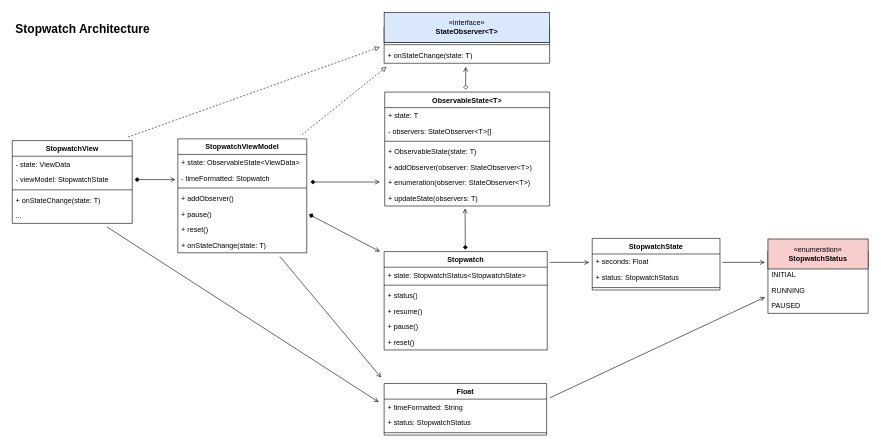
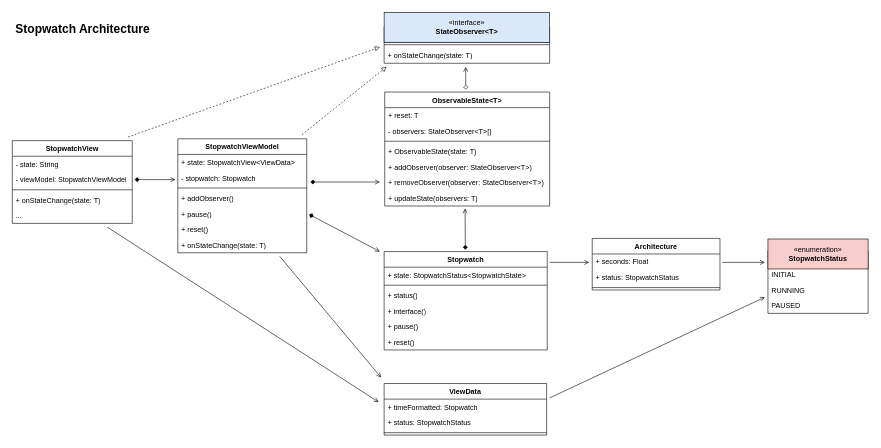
  <mxCell id="0" />
  <mxCell id="1" parent="0" />
  <mxCell id="2" value="Stopwatch" style="swimlane;fontStyle=1;align=center;verticalAlign=top;childLayout=stackLayout;horizontal=1;startSize=26;horizontalStack=0;resizeParent=1;resizeParentMax=0;resizeLast=0;collapsible=1;marginBottom=0;whiteSpace=wrap;html=1;" parent="1" vertex="1"><mxGeometry x="640" y="419" width="272" height="164" as="geometry"><mxRectangle x="250" y="305" width="100" height="30" as="alternateBounds" /></mxGeometry></mxCell>
  <mxCell id="3" value="+ state: StopwatchStatus&amp;lt;StopwatchState&amp;gt;" style="text;strokeColor=none;fillColor=none;align=left;verticalAlign=top;spacingLeft=4;spacingRight=4;overflow=hidden;rotatable=0;points=[[0,0.5],[1,0.5]];portConstraint=eastwest;whiteSpace=wrap;html=1;" parent="2" vertex="1"><mxGeometry y="26" width="272" height="26" as="geometry" /></mxCell>
  <mxCell id="4" value="" style="line;strokeWidth=1;fillColor=none;align=left;verticalAlign=middle;spacingTop=-1;spacingLeft=3;spacingRight=3;rotatable=0;labelPosition=right;points=[];portConstraint=eastwest;strokeColor=inherit;" parent="2" vertex="1"><mxGeometry y="52" width="272" height="8" as="geometry" /></mxCell>
  <mxCell id="5" value="+ status()" style="text;strokeColor=none;fillColor=none;align=left;verticalAlign=top;spacingLeft=4;spacingRight=4;overflow=hidden;rotatable=0;points=[[0,0.5],[1,0.5]];portConstraint=eastwest;whiteSpace=wrap;html=1;" parent="2" vertex="1"><mxGeometry y="60" width="272" height="26" as="geometry" /></mxCell>
- <mxCell id="6" value="+ resume()" style="text;strokeColor=none;fillColor=none;align=left;verticalAlign=top;spacingLeft=4;spacingRight=4;overflow=hidden;rotatable=0;points=[[0,0.5],[1,0.5]];portConstraint=eastwest;whiteSpace=wrap;html=1;" parent="2" vertex="1"><mxGeometry y="86" width="272" height="26" as="geometry" /></mxCell>
+ <mxCell id="6" value="+ interface()" style="text;strokeColor=none;fillColor=none;align=left;verticalAlign=top;spacingLeft=4;spacingRight=4;overflow=hidden;rotatable=0;points=[[0,0.5],[1,0.5]];portConstraint=eastwest;whiteSpace=wrap;html=1;" parent="2" vertex="1"><mxGeometry y="86" width="272" height="26" as="geometry" /></mxCell>
  <mxCell id="7" value="+ pause()" style="text;strokeColor=none;fillColor=none;align=left;verticalAlign=top;spacingLeft=4;spacingRight=4;overflow=hidden;rotatable=0;points=[[0,0.5],[1,0.5]];portConstraint=eastwest;whiteSpace=wrap;html=1;" parent="2" vertex="1"><mxGeometry y="112" width="272" height="26" as="geometry" /></mxCell>
  <mxCell id="8" value="+ reset()" style="text;strokeColor=none;fillColor=none;align=left;verticalAlign=top;spacingLeft=4;spacingRight=4;overflow=hidden;rotatable=0;points=[[0,0.5],[1,0.5]];portConstraint=eastwest;whiteSpace=wrap;html=1;" parent="2" vertex="1"><mxGeometry y="138" width="272" height="26" as="geometry" /></mxCell>
- <mxCell id="9" value="StopwatchState" style="swimlane;fontStyle=1;align=center;verticalAlign=top;childLayout=stackLayout;horizontal=1;startSize=26;horizontalStack=0;resizeParent=1;resizeParentMax=0;resizeLast=0;collapsible=1;marginBottom=0;whiteSpace=wrap;html=1;gradientColor=none;" parent="1" vertex="1"><mxGeometry x="987" y="397" width="213" height="86" as="geometry"><mxRectangle x="530" y="305" width="120" height="30" as="alternateBounds" /></mxGeometry></mxCell>
+ <mxCell id="9" value="Architecture" style="swimlane;fontStyle=1;align=center;verticalAlign=top;childLayout=stackLayout;horizontal=1;startSize=26;horizontalStack=0;resizeParent=1;resizeParentMax=0;resizeLast=0;collapsible=1;marginBottom=0;whiteSpace=wrap;html=1;gradientColor=none;" parent="1" vertex="1"><mxGeometry x="987" y="397" width="213" height="86" as="geometry"><mxRectangle x="530" y="305" width="120" height="30" as="alternateBounds" /></mxGeometry></mxCell>
  <mxCell id="10" value="+ seconds: Float" style="text;strokeColor=none;fillColor=none;align=left;verticalAlign=top;spacingLeft=4;spacingRight=4;overflow=hidden;rotatable=0;points=[[0,0.5],[1,0.5]];portConstraint=eastwest;whiteSpace=wrap;html=1;" parent="9" vertex="1"><mxGeometry y="26" width="213" height="26" as="geometry" /></mxCell>
  <mxCell id="11" value="+ status: StopwatchStatus" style="text;strokeColor=none;fillColor=none;align=left;verticalAlign=top;spacingLeft=4;spacingRight=4;overflow=hidden;rotatable=0;points=[[0,0.5],[1,0.5]];portConstraint=eastwest;whiteSpace=wrap;html=1;" parent="9" vertex="1"><mxGeometry y="52" width="213" height="26" as="geometry" /></mxCell>
  <mxCell id="12" value="" style="line;strokeWidth=1;fillColor=none;align=left;verticalAlign=middle;spacingTop=-1;spacingLeft=3;spacingRight=3;rotatable=0;labelPosition=right;points=[];portConstraint=eastwest;strokeColor=inherit;" parent="9" vertex="1"><mxGeometry y="78" width="213" height="8" as="geometry" /></mxCell>
  <mxCell id="13" value="" style="group" parent="1" vertex="1" connectable="0"><mxGeometry x="1280" y="398" width="167" height="124" as="geometry" /></mxCell>
  <mxCell id="14" value="Classname" style="swimlane;fontStyle=0;childLayout=stackLayout;horizontal=1;startSize=26;fillColor=none;horizontalStack=0;resizeParent=1;resizeParentMax=0;resizeLast=0;collapsible=1;marginBottom=0;whiteSpace=wrap;html=1;" parent="13" vertex="1"><mxGeometry y="20" width="167" height="104" as="geometry" /></mxCell>
  <mxCell id="15" value="INITIAL" style="text;strokeColor=none;fillColor=none;align=left;verticalAlign=top;spacingLeft=4;spacingRight=4;overflow=hidden;rotatable=0;points=[[0,0.5],[1,0.5]];portConstraint=eastwest;whiteSpace=wrap;html=1;" parent="14" vertex="1"><mxGeometry y="26" width="167" height="26" as="geometry" /></mxCell>
  <mxCell id="16" value="RUNNING" style="text;strokeColor=none;fillColor=none;align=left;verticalAlign=top;spacingLeft=4;spacingRight=4;overflow=hidden;rotatable=0;points=[[0,0.5],[1,0.5]];portConstraint=eastwest;whiteSpace=wrap;html=1;" parent="14" vertex="1"><mxGeometry y="52" width="167" height="26" as="geometry" /></mxCell>
  <mxCell id="17" value="PAUSED" style="text;strokeColor=none;fillColor=none;align=left;verticalAlign=top;spacingLeft=4;spacingRight=4;overflow=hidden;rotatable=0;points=[[0,0.5],[1,0.5]];portConstraint=eastwest;whiteSpace=wrap;html=1;" parent="14" vertex="1"><mxGeometry y="78" width="167" height="26" as="geometry" /></mxCell>
  <mxCell id="18" value="«enumeration»&lt;br&gt;&lt;b&gt;StopwatchStatus&lt;/b&gt;" style="html=1;whiteSpace=wrap;fillColor=#f8cecc;" parent="13" vertex="1"><mxGeometry width="167" height="50" as="geometry" /></mxCell>
  <mxCell id="19" value="StopwatchView" style="swimlane;fontStyle=1;align=center;verticalAlign=top;childLayout=stackLayout;horizontal=1;startSize=26;horizontalStack=0;resizeParent=1;resizeParentMax=0;resizeLast=0;collapsible=1;marginBottom=0;whiteSpace=wrap;html=1;" parent="1" vertex="1"><mxGeometry x="20" y="234" width="200" height="138" as="geometry" /></mxCell>
- <mxCell id="20" value="- state: ViewData" style="text;strokeColor=none;fillColor=none;align=left;verticalAlign=top;spacingLeft=4;spacingRight=4;overflow=hidden;rotatable=0;points=[[0,0.5],[1,0.5]];portConstraint=eastwest;whiteSpace=wrap;html=1;" parent="19" vertex="1"><mxGeometry y="26" width="200" height="26" as="geometry" /></mxCell>
- <mxCell id="21" value="- viewModel: StopwatchState" style="text;strokeColor=none;fillColor=none;align=left;verticalAlign=top;spacingLeft=4;spacingRight=4;overflow=hidden;rotatable=0;points=[[0,0.5],[1,0.5]];portConstraint=eastwest;whiteSpace=wrap;html=1;" parent="19" vertex="1"><mxGeometry y="52" width="200" height="26" as="geometry" /></mxCell>
+ <mxCell id="20" value="- state: String" style="text;strokeColor=none;fillColor=none;align=left;verticalAlign=top;spacingLeft=4;spacingRight=4;overflow=hidden;rotatable=0;points=[[0,0.5],[1,0.5]];portConstraint=eastwest;whiteSpace=wrap;html=1;" parent="19" vertex="1"><mxGeometry y="26" width="200" height="26" as="geometry" /></mxCell>
+ <mxCell id="21" value="- viewModel: StopwatchViewModel" style="text;strokeColor=none;fillColor=none;align=left;verticalAlign=top;spacingLeft=4;spacingRight=4;overflow=hidden;rotatable=0;points=[[0,0.5],[1,0.5]];portConstraint=eastwest;whiteSpace=wrap;html=1;" parent="19" vertex="1"><mxGeometry y="52" width="200" height="26" as="geometry" /></mxCell>
  <mxCell id="22" style="edgeStyle=orthogonalEdgeStyle;rounded=0;orthogonalLoop=1;jettySize=auto;html=1;endArrow=open;endFill=0;startArrow=diamond;startFill=1;" parent="19" edge="1"><mxGeometry relative="1" as="geometry"><mxPoint x="272" y="65" as="targetPoint" /><mxPoint x="204" y="65" as="sourcePoint" /></mxGeometry></mxCell>
  <mxCell id="23" value="" style="line;strokeWidth=1;fillColor=none;align=left;verticalAlign=middle;spacingTop=-1;spacingLeft=3;spacingRight=3;rotatable=0;labelPosition=right;points=[];portConstraint=eastwest;strokeColor=inherit;" parent="19" vertex="1"><mxGeometry y="78" width="200" height="8" as="geometry" /></mxCell>
  <mxCell id="24" value="+ onStateChange(state: T)" style="text;strokeColor=none;fillColor=none;align=left;verticalAlign=top;spacingLeft=4;spacingRight=4;overflow=hidden;rotatable=0;points=[[0,0.5],[1,0.5]];portConstraint=eastwest;whiteSpace=wrap;html=1;" parent="19" vertex="1"><mxGeometry y="86" width="200" height="26" as="geometry" /></mxCell>
  <mxCell id="25" value="..." style="text;strokeColor=none;fillColor=none;align=left;verticalAlign=top;spacingLeft=4;spacingRight=4;overflow=hidden;rotatable=0;points=[[0,0.5],[1,0.5]];portConstraint=eastwest;whiteSpace=wrap;html=1;" parent="19" vertex="1"><mxGeometry y="112" width="200" height="26" as="geometry" /></mxCell>
  <mxCell id="26" value="StopwatchViewModel" style="swimlane;fontStyle=1;align=center;verticalAlign=top;childLayout=stackLayout;horizontal=1;startSize=26;horizontalStack=0;resizeParent=1;resizeParentMax=0;resizeLast=0;collapsible=1;marginBottom=0;whiteSpace=wrap;html=1;" parent="1" vertex="1"><mxGeometry x="296" y="231" width="215" height="190" as="geometry" /></mxCell>
- <mxCell id="27" value="+ state: ObservableState&amp;lt;ViewData&amp;gt;" style="text;strokeColor=none;fillColor=none;align=left;verticalAlign=top;spacingLeft=4;spacingRight=4;overflow=hidden;rotatable=0;points=[[0,0.5],[1,0.5]];portConstraint=eastwest;whiteSpace=wrap;html=1;" parent="26" vertex="1"><mxGeometry y="26" width="215" height="26" as="geometry" /></mxCell>
- <mxCell id="28" value="- timeFormatted: Stopwatch" style="text;strokeColor=none;fillColor=none;align=left;verticalAlign=top;spacingLeft=4;spacingRight=4;overflow=hidden;rotatable=0;points=[[0,0.5],[1,0.5]];portConstraint=eastwest;whiteSpace=wrap;html=1;" parent="26" vertex="1"><mxGeometry y="52" width="215" height="26" as="geometry" /></mxCell>
+ <mxCell id="27" value="+ state: StopwatchView&amp;lt;ViewData&amp;gt;" style="text;strokeColor=none;fillColor=none;align=left;verticalAlign=top;spacingLeft=4;spacingRight=4;overflow=hidden;rotatable=0;points=[[0,0.5],[1,0.5]];portConstraint=eastwest;whiteSpace=wrap;html=1;" parent="26" vertex="1"><mxGeometry y="26" width="215" height="26" as="geometry" /></mxCell>
+ <mxCell id="28" value="- stopwatch: Stopwatch" style="text;strokeColor=none;fillColor=none;align=left;verticalAlign=top;spacingLeft=4;spacingRight=4;overflow=hidden;rotatable=0;points=[[0,0.5],[1,0.5]];portConstraint=eastwest;whiteSpace=wrap;html=1;" parent="26" vertex="1"><mxGeometry y="52" width="215" height="26" as="geometry" /></mxCell>
  <mxCell id="29" value="" style="line;strokeWidth=1;fillColor=none;align=left;verticalAlign=middle;spacingTop=-1;spacingLeft=3;spacingRight=3;rotatable=0;labelPosition=right;points=[];portConstraint=eastwest;strokeColor=inherit;" parent="26" vertex="1"><mxGeometry y="78" width="215" height="8" as="geometry" /></mxCell>
  <mxCell id="30" value="+ addObserver()" style="text;strokeColor=none;fillColor=none;align=left;verticalAlign=top;spacingLeft=4;spacingRight=4;overflow=hidden;rotatable=0;points=[[0,0.5],[1,0.5]];portConstraint=eastwest;whiteSpace=wrap;html=1;" parent="26" vertex="1"><mxGeometry y="86" width="215" height="26" as="geometry" /></mxCell>
  <mxCell id="31" value="+ pause()" style="text;strokeColor=none;fillColor=none;align=left;verticalAlign=top;spacingLeft=4;spacingRight=4;overflow=hidden;rotatable=0;points=[[0,0.5],[1,0.5]];portConstraint=eastwest;whiteSpace=wrap;html=1;" parent="26" vertex="1"><mxGeometry y="112" width="215" height="26" as="geometry" /></mxCell>
  <mxCell id="32" value="+ reset()" style="text;strokeColor=none;fillColor=none;align=left;verticalAlign=top;spacingLeft=4;spacingRight=4;overflow=hidden;rotatable=0;points=[[0,0.5],[1,0.5]];portConstraint=eastwest;whiteSpace=wrap;html=1;" parent="26" vertex="1"><mxGeometry y="138" width="215" height="26" as="geometry" /></mxCell>
  <mxCell id="33" value="+ onStateChange(state: T)" style="text;strokeColor=none;fillColor=none;align=left;verticalAlign=top;spacingLeft=4;spacingRight=4;overflow=hidden;rotatable=0;points=[[0,0.5],[1,0.5]];portConstraint=eastwest;whiteSpace=wrap;html=1;" parent="26" vertex="1"><mxGeometry y="164" width="215" height="26" as="geometry" /></mxCell>
- <mxCell id="34" value="Float" style="swimlane;fontStyle=1;align=center;verticalAlign=top;childLayout=stackLayout;horizontal=1;startSize=26;horizontalStack=0;resizeParent=1;resizeParentMax=0;resizeLast=0;collapsible=1;marginBottom=0;whiteSpace=wrap;html=1;" parent="1" vertex="1"><mxGeometry x="640" y="639" width="271" height="86" as="geometry"><mxRectangle x="530" y="305" width="120" height="30" as="alternateBounds" /></mxGeometry></mxCell>
- <mxCell id="35" value="+ timeFormatted: String" style="text;strokeColor=none;fillColor=none;align=left;verticalAlign=top;spacingLeft=4;spacingRight=4;overflow=hidden;rotatable=0;points=[[0,0.5],[1,0.5]];portConstraint=eastwest;whiteSpace=wrap;html=1;" parent="34" vertex="1"><mxGeometry y="26" width="271" height="26" as="geometry" /></mxCell>
+ <mxCell id="34" value="ViewData" style="swimlane;fontStyle=1;align=center;verticalAlign=top;childLayout=stackLayout;horizontal=1;startSize=26;horizontalStack=0;resizeParent=1;resizeParentMax=0;resizeLast=0;collapsible=1;marginBottom=0;whiteSpace=wrap;html=1;" parent="1" vertex="1"><mxGeometry x="640" y="639" width="271" height="86" as="geometry"><mxRectangle x="530" y="305" width="120" height="30" as="alternateBounds" /></mxGeometry></mxCell>
+ <mxCell id="35" value="+ timeFormatted: Stopwatch" style="text;strokeColor=none;fillColor=none;align=left;verticalAlign=top;spacingLeft=4;spacingRight=4;overflow=hidden;rotatable=0;points=[[0,0.5],[1,0.5]];portConstraint=eastwest;whiteSpace=wrap;html=1;" parent="34" vertex="1"><mxGeometry y="26" width="271" height="26" as="geometry" /></mxCell>
  <mxCell id="36" value="+ status: StopwatchStatus" style="text;strokeColor=none;fillColor=none;align=left;verticalAlign=top;spacingLeft=4;spacingRight=4;overflow=hidden;rotatable=0;points=[[0,0.5],[1,0.5]];portConstraint=eastwest;whiteSpace=wrap;html=1;" parent="34" vertex="1"><mxGeometry y="52" width="271" height="26" as="geometry" /></mxCell>
  <mxCell id="37" value="" style="line;strokeWidth=1;fillColor=none;align=left;verticalAlign=middle;spacingTop=-1;spacingLeft=3;spacingRight=3;rotatable=0;labelPosition=right;points=[];portConstraint=eastwest;strokeColor=inherit;" parent="34" vertex="1"><mxGeometry y="78" width="271" height="8" as="geometry" /></mxCell>
  <mxCell id="38" value="Stopwatch Architecture" style="text;html=1;align=center;verticalAlign=middle;resizable=0;points=[];autosize=1;strokeColor=none;fillColor=none;fontSize=20;fontStyle=1" parent="1" vertex="1"><mxGeometry x="25" y="29" width="224" height="36" as="geometry" /></mxCell>
  <mxCell id="39" style="rounded=0;orthogonalLoop=1;jettySize=auto;html=1;endArrow=open;endFill=0;" parent="1" edge="1"><mxGeometry relative="1" as="geometry"><mxPoint x="916" y="663" as="sourcePoint" /><mxPoint x="1275" y="495" as="targetPoint" /></mxGeometry></mxCell>
  <mxCell id="40" style="rounded=0;orthogonalLoop=1;jettySize=auto;html=1;endArrow=open;endFill=0;" parent="1" edge="1"><mxGeometry relative="1" as="geometry"><mxPoint x="466" y="427" as="sourcePoint" /><mxPoint x="635" y="629" as="targetPoint" /></mxGeometry></mxCell>
  <mxCell id="41" style="rounded=0;orthogonalLoop=1;jettySize=auto;html=1;endArrow=open;endFill=0;startArrow=diamond;startFill=1;" parent="1" edge="1"><mxGeometry relative="1" as="geometry"><mxPoint x="515" y="357" as="sourcePoint" /><mxPoint x="633" y="419" as="targetPoint" /></mxGeometry></mxCell>
  <mxCell id="42" style="rounded=0;orthogonalLoop=1;jettySize=auto;html=1;endArrow=open;endFill=0;" parent="1" edge="1"><mxGeometry relative="1" as="geometry"><mxPoint x="178" y="378" as="sourcePoint" /><mxPoint x="631" y="670" as="targetPoint" /></mxGeometry></mxCell>
  <mxCell id="43" value="ObservableState&amp;lt;T&amp;gt;" style="swimlane;fontStyle=1;align=center;verticalAlign=top;childLayout=stackLayout;horizontal=1;startSize=26;horizontalStack=0;resizeParent=1;resizeParentMax=0;resizeLast=0;collapsible=1;marginBottom=0;whiteSpace=wrap;html=1;" parent="1" vertex="1"><mxGeometry x="641" y="153" width="275" height="190" as="geometry"><mxRectangle x="250" y="305" width="100" height="30" as="alternateBounds" /></mxGeometry></mxCell>
- <mxCell id="44" value="+ state: T" style="text;strokeColor=none;fillColor=none;align=left;verticalAlign=top;spacingLeft=4;spacingRight=4;overflow=hidden;rotatable=0;points=[[0,0.5],[1,0.5]];portConstraint=eastwest;whiteSpace=wrap;html=1;" parent="43" vertex="1"><mxGeometry y="26" width="275" height="26" as="geometry" /></mxCell>
+ <mxCell id="44" value="+ reset: T" style="text;strokeColor=none;fillColor=none;align=left;verticalAlign=top;spacingLeft=4;spacingRight=4;overflow=hidden;rotatable=0;points=[[0,0.5],[1,0.5]];portConstraint=eastwest;whiteSpace=wrap;html=1;" parent="43" vertex="1"><mxGeometry y="26" width="275" height="26" as="geometry" /></mxCell>
  <mxCell id="45" value="- observers: StateObserver&amp;lt;T&amp;gt;[]" style="text;strokeColor=none;fillColor=none;align=left;verticalAlign=top;spacingLeft=4;spacingRight=4;overflow=hidden;rotatable=0;points=[[0,0.5],[1,0.5]];portConstraint=eastwest;whiteSpace=wrap;html=1;" parent="43" vertex="1"><mxGeometry y="52" width="275" height="26" as="geometry" /></mxCell>
  <mxCell id="46" value="" style="line;strokeWidth=1;fillColor=none;align=left;verticalAlign=middle;spacingTop=-1;spacingLeft=3;spacingRight=3;rotatable=0;labelPosition=right;points=[];portConstraint=eastwest;strokeColor=inherit;" parent="43" vertex="1"><mxGeometry y="78" width="275" height="8" as="geometry" /></mxCell>
  <mxCell id="47" value="+ ObservableState(state: T)" style="text;strokeColor=none;fillColor=none;align=left;verticalAlign=top;spacingLeft=4;spacingRight=4;overflow=hidden;rotatable=0;points=[[0,0.5],[1,0.5]];portConstraint=eastwest;whiteSpace=wrap;html=1;" parent="43" vertex="1"><mxGeometry y="86" width="275" height="26" as="geometry" /></mxCell>
  <mxCell id="48" value="+ addObserver(observer: StateObserver&amp;lt;T&amp;gt;)" style="text;strokeColor=none;fillColor=none;align=left;verticalAlign=top;spacingLeft=4;spacingRight=4;overflow=hidden;rotatable=0;points=[[0,0.5],[1,0.5]];portConstraint=eastwest;whiteSpace=wrap;html=1;" parent="43" vertex="1"><mxGeometry y="112" width="275" height="26" as="geometry" /></mxCell>
- <mxCell id="49" value="+ enumeration(observer: StateObserver&amp;lt;T&amp;gt;)" style="text;strokeColor=none;fillColor=none;align=left;verticalAlign=top;spacingLeft=4;spacingRight=4;overflow=hidden;rotatable=0;points=[[0,0.5],[1,0.5]];portConstraint=eastwest;whiteSpace=wrap;html=1;" parent="43" vertex="1"><mxGeometry y="138" width="275" height="26" as="geometry" /></mxCell>
+ <mxCell id="49" value="+ removeObserver(observer: StateObserver&amp;lt;T&amp;gt;)" style="text;strokeColor=none;fillColor=none;align=left;verticalAlign=top;spacingLeft=4;spacingRight=4;overflow=hidden;rotatable=0;points=[[0,0.5],[1,0.5]];portConstraint=eastwest;whiteSpace=wrap;html=1;" parent="43" vertex="1"><mxGeometry y="138" width="275" height="26" as="geometry" /></mxCell>
  <mxCell id="50" value="+ updateState(observers: T)" style="text;strokeColor=none;fillColor=none;align=left;verticalAlign=top;spacingLeft=4;spacingRight=4;overflow=hidden;rotatable=0;points=[[0,0.5],[1,0.5]];portConstraint=eastwest;whiteSpace=wrap;html=1;" parent="43" vertex="1"><mxGeometry y="164" width="275" height="26" as="geometry" /></mxCell>
  <mxCell id="51" style="rounded=0;orthogonalLoop=1;jettySize=auto;html=1;endArrow=open;endFill=0;startArrow=diamond;startFill=0;" parent="1" edge="1"><mxGeometry relative="1" as="geometry"><mxPoint x="776" y="111" as="targetPoint" /><mxPoint x="776" y="149" as="sourcePoint" /></mxGeometry></mxCell>
  <mxCell id="52" value="&lt;span style=&quot;font-weight: normal;&quot;&gt;StateObserver&amp;lt;T&amp;gt;&lt;/span&gt;" style="swimlane;fontStyle=1;align=center;verticalAlign=top;childLayout=stackLayout;horizontal=1;startSize=26;horizontalStack=0;resizeParent=1;resizeParentMax=0;resizeLast=0;collapsible=1;marginBottom=0;whiteSpace=wrap;html=1;" parent="1" vertex="1"><mxGeometry x="640" y="44" width="276" height="61" as="geometry"><mxRectangle x="250" y="305" width="100" height="30" as="alternateBounds" /></mxGeometry></mxCell>
  <mxCell id="53" value="" style="line;strokeWidth=1;fillColor=none;align=left;verticalAlign=middle;spacingTop=-1;spacingLeft=3;spacingRight=3;rotatable=0;labelPosition=right;points=[];portConstraint=eastwest;strokeColor=inherit;" parent="52" vertex="1"><mxGeometry y="26" width="276" height="8" as="geometry" /></mxCell>
  <mxCell id="54" value="+ onStateChange(state: T)" style="text;strokeColor=none;fillColor=none;align=left;verticalAlign=top;spacingLeft=4;spacingRight=4;overflow=hidden;rotatable=0;points=[[0,0.5],[1,0.5]];portConstraint=eastwest;whiteSpace=wrap;html=1;" parent="52" vertex="1"><mxGeometry y="34" width="276" height="27" as="geometry" /></mxCell>
  <mxCell id="55" style="rounded=0;orthogonalLoop=1;jettySize=auto;html=1;endArrow=open;endFill=0;" parent="1" edge="1"><mxGeometry relative="1" as="geometry"><mxPoint x="982" y="437" as="targetPoint" /><mxPoint x="916" y="437" as="sourcePoint" /></mxGeometry></mxCell>
  <mxCell id="56" style="rounded=0;orthogonalLoop=1;jettySize=auto;html=1;endArrow=open;endFill=0;startArrow=diamond;startFill=1;" parent="1" edge="1"><mxGeometry relative="1" as="geometry"><mxPoint x="775.39" y="416" as="sourcePoint" /><mxPoint x="775" y="347" as="targetPoint" /></mxGeometry></mxCell>
  <mxCell id="57" style="rounded=0;orthogonalLoop=1;jettySize=auto;html=1;endArrow=open;endFill=0;startArrow=diamond;startFill=1;" parent="1" edge="1"><mxGeometry relative="1" as="geometry"><mxPoint x="517" y="303" as="sourcePoint" /><mxPoint x="633" y="303" as="targetPoint" /></mxGeometry></mxCell>
  <mxCell id="58" style="rounded=0;orthogonalLoop=1;jettySize=auto;html=1;endArrow=block;endFill=0;dashed=1;" parent="1" edge="1"><mxGeometry relative="1" as="geometry"><mxPoint x="503" y="224" as="sourcePoint" /><mxPoint x="644" y="111" as="targetPoint" /></mxGeometry></mxCell>
  <mxCell id="59" style="rounded=0;orthogonalLoop=1;jettySize=auto;html=1;endArrow=block;endFill=0;dashed=1;" parent="1" edge="1"><mxGeometry relative="1" as="geometry"><mxPoint x="213" y="228" as="sourcePoint" /><mxPoint x="633" y="78" as="targetPoint" /></mxGeometry></mxCell>
  <mxCell id="60" value="«interface»&lt;br&gt;&lt;b&gt;StateObserver&amp;lt;T&amp;gt;&lt;/b&gt;" style="html=1;whiteSpace=wrap;fillColor=#dae8fc;" parent="1" vertex="1"><mxGeometry x="640" y="20" width="276" height="50" as="geometry" /></mxCell>
  <mxCell id="61" style="edgeStyle=orthogonalEdgeStyle;rounded=0;orthogonalLoop=1;jettySize=auto;html=1;endArrow=open;endFill=0;" parent="1" edge="1"><mxGeometry relative="1" as="geometry"><mxPoint x="1275" y="437" as="targetPoint" /><mxPoint x="1204" y="437" as="sourcePoint" /></mxGeometry></mxCell>
